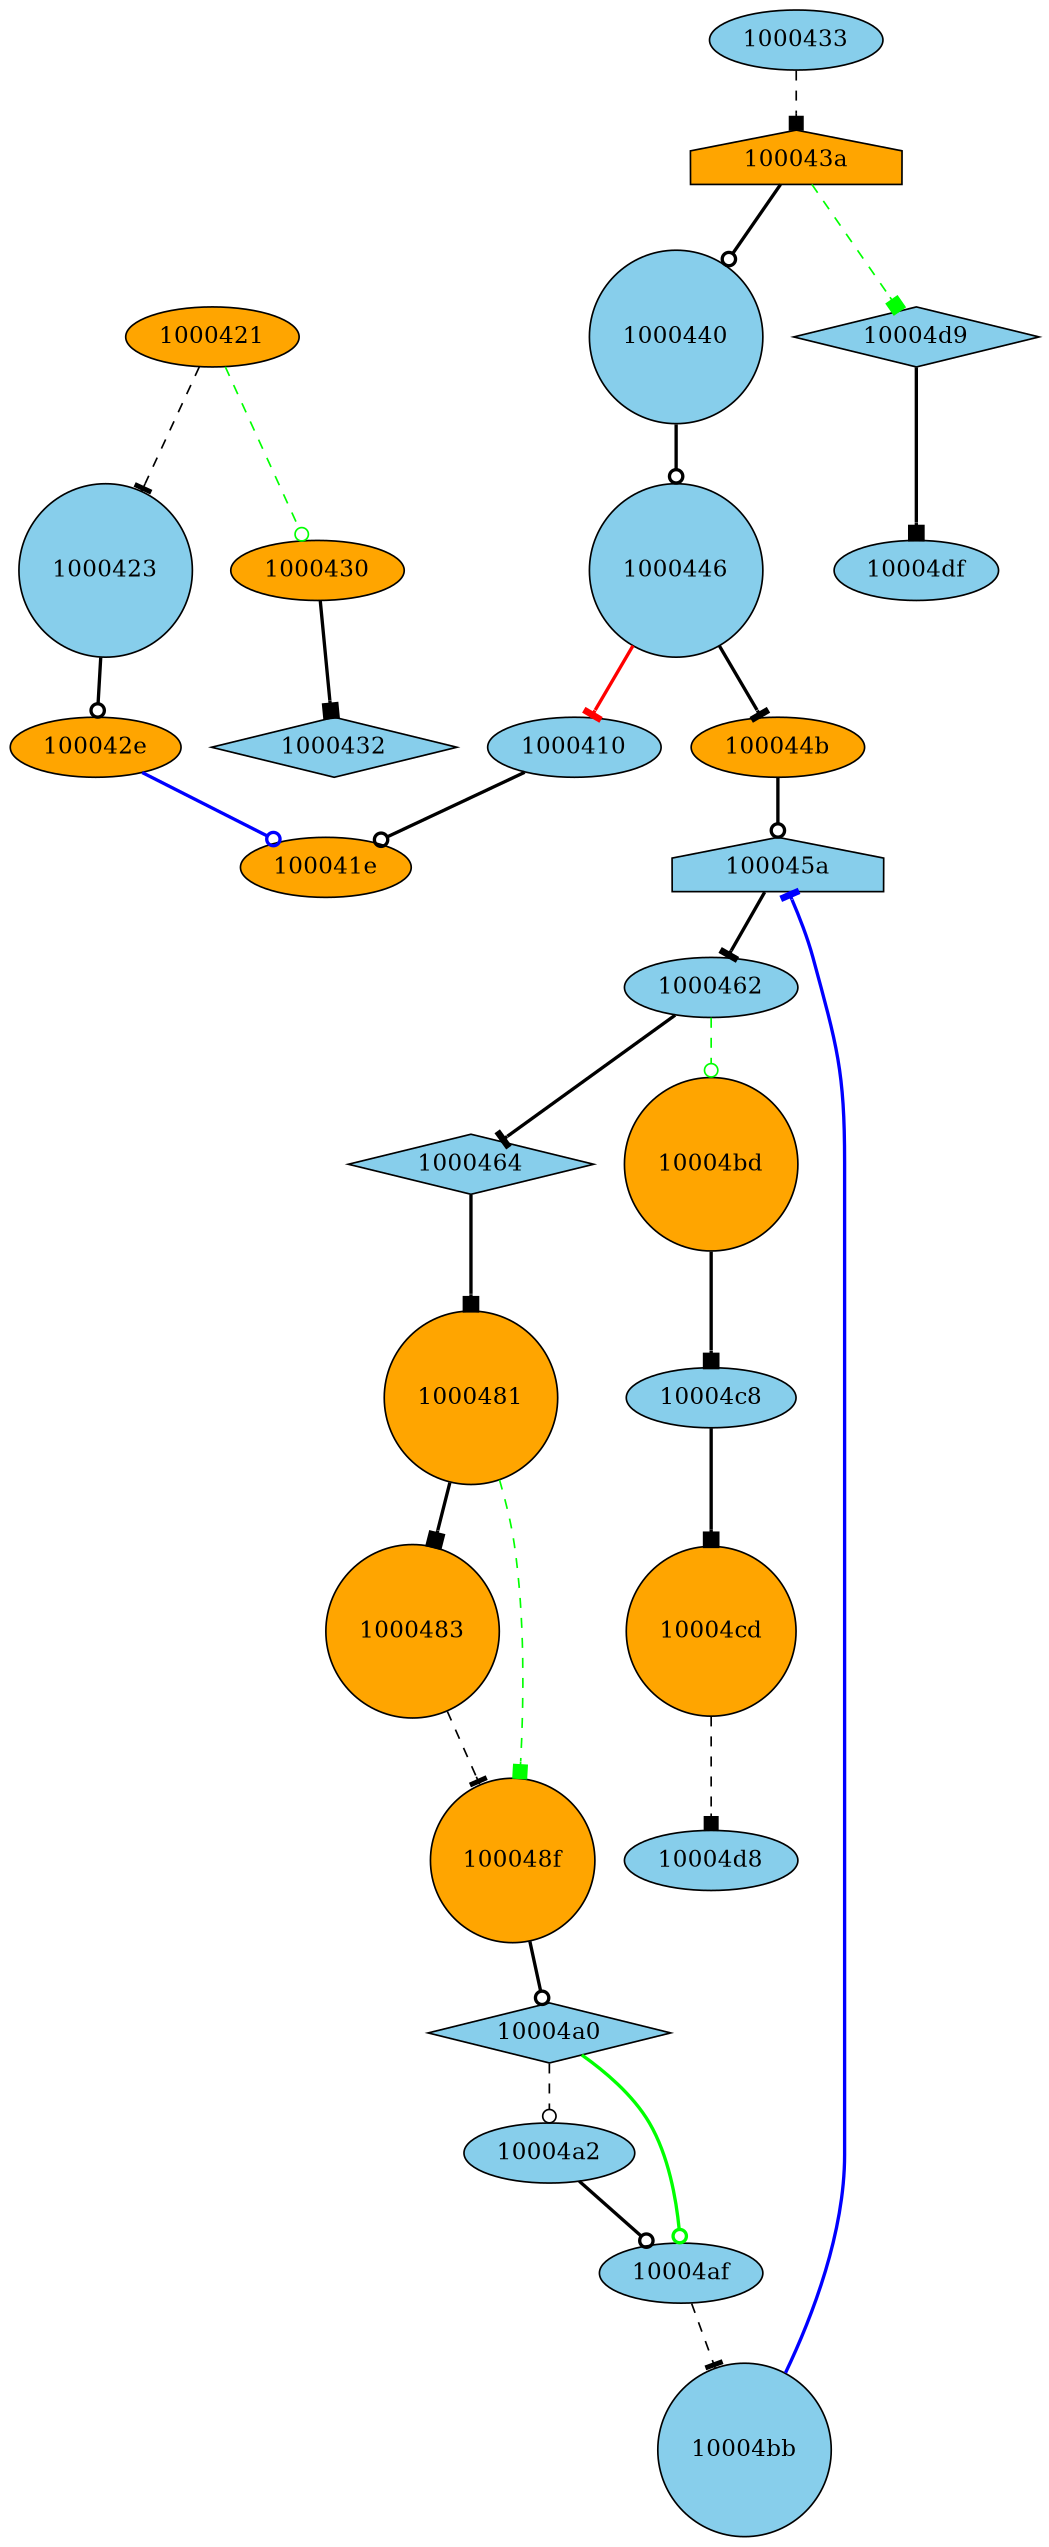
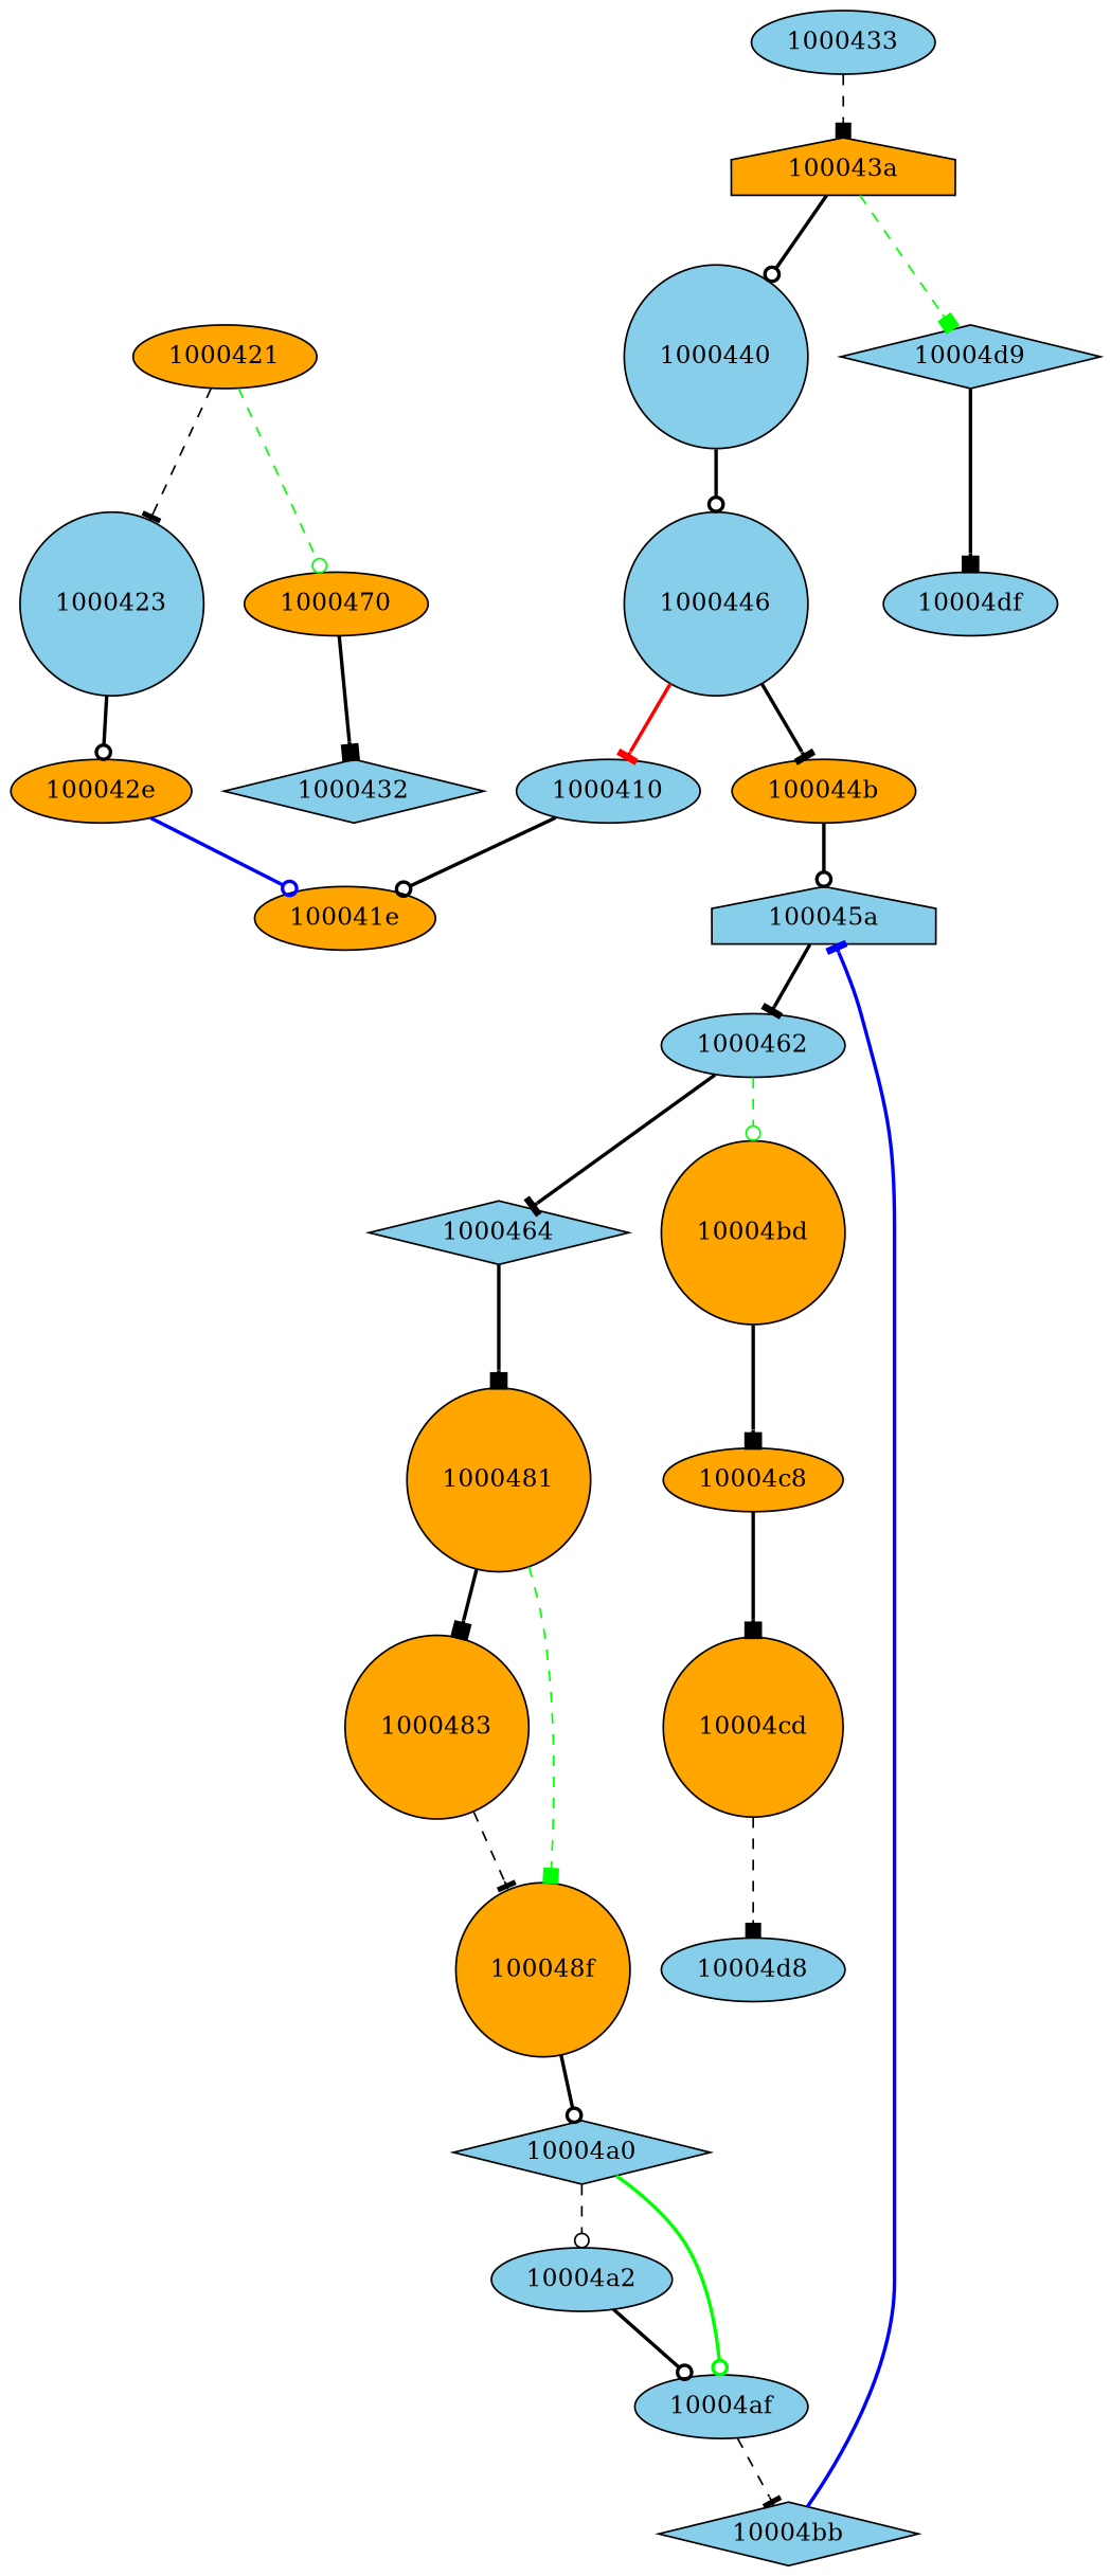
  digraph {
    node [fillcolor=skyblue shape=ellipse style=filled]
    edge [arrowhead=odot style=bold]
    "100043a" [fillcolor=orange shape=house]
    1000440 [shape=circle]
    "10004d9" [shape=diamond]
    1000433
    1000446 [shape=circle]
    "10004df"
    "100044b" [fillcolor=orange]
    1000410
    "100045a" [shape=house]
    "100041e" [fillcolor=orange]
    1000462
    1000464 [shape=diamond]
    "10004bd" [fillcolor=orange shape=circle]
    1000481 [fillcolor=orange shape=circle]
-   "10004c8"
+   "10004c8" [fillcolor=orange]
    1000483 [fillcolor=orange shape=circle]
    "100048f" [fillcolor=orange shape=circle]
    "10004a0" [shape=diamond]
    "10004a2"
    "10004af"
-   "10004bb" [shape=circle]
+   "10004bb" [shape=diamond]
    "10004cd" [fillcolor=orange shape=circle]
    "10004d8"
    1000421 [fillcolor=orange]
    1000423 [shape=circle]
-   1000430 [fillcolor=orange]
+   1000430 [fillcolor=orange label=1000470]
    "100042e" [fillcolor=orange]
    1000432 [shape=diamond]
    "100043a" -> 1000440
    "100043a" -> "10004d9" [arrowhead=box color=green style=dashed]
    1000440 -> 1000446
    "10004d9" -> "10004df" [arrowhead=box]
    1000433 -> "100043a" [arrowhead=box style=dashed]
    1000446 -> "100044b" [arrowhead=tee]
    1000446 -> 1000410 [arrowhead=tee color=red]
    "100044b" -> "100045a"
    1000410 -> "100041e"
    "100045a" -> 1000462 [arrowhead=tee]
    1000462 -> 1000464 [arrowhead=tee]
    1000462 -> "10004bd" [color=green style=dashed]
    1000464 -> 1000481 [arrowhead=box]
    "10004bd" -> "10004c8" [arrowhead=box]
    1000481 -> 1000483 [arrowhead=box]
    1000481 -> "100048f" [arrowhead=box color=green style=dashed]
    "10004c8" -> "10004cd" [arrowhead=box]
    1000483 -> "100048f" [arrowhead=tee style=dashed]
    "100048f" -> "10004a0"
    "10004a0" -> "10004a2" [style=dashed]
    "10004a0" -> "10004af" [color=green]
    "10004a2" -> "10004af"
    "10004af" -> "10004bb" [arrowhead=tee style=dashed]
    "10004bb" -> "100045a" [arrowhead=tee color=blue]
    "10004cd" -> "10004d8" [arrowhead=box style=dashed]
    1000421 -> 1000423 [arrowhead=tee style=dashed]
    1000421 -> 1000430 [color=green style=dashed]
    1000423 -> "100042e"
    1000430 -> 1000432 [arrowhead=box]
    "100042e" -> "100041e" [color=blue]
  }
